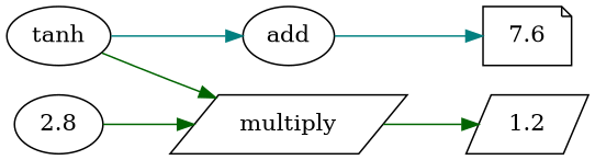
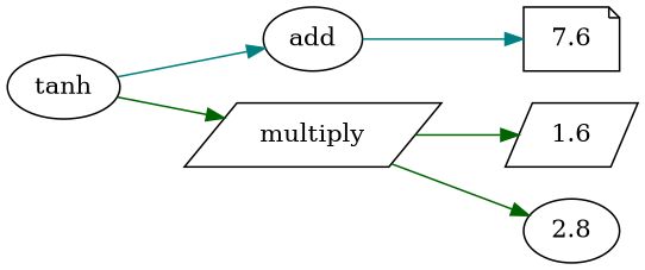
  digraph {
    rankdir=LR
    node [shape=ellipse]
    edge [color=darkgreen]
    n1 [label=tanh]
    n2 [label=add]
    n3 [label=multiply shape=parallelogram]
    n4 [label=7.6 shape=note]
-   n5 [label=1.2 shape=parallelogram]
+   n5 [label=1.6 shape=parallelogram]
    n6 [label=2.8]
    n1 -> n2 [color=teal]
    n1 -> n3
    n2 -> n4 [color=teal]
    n3 -> n5
-   n6 -> n3
+   n3 -> n6
  }
